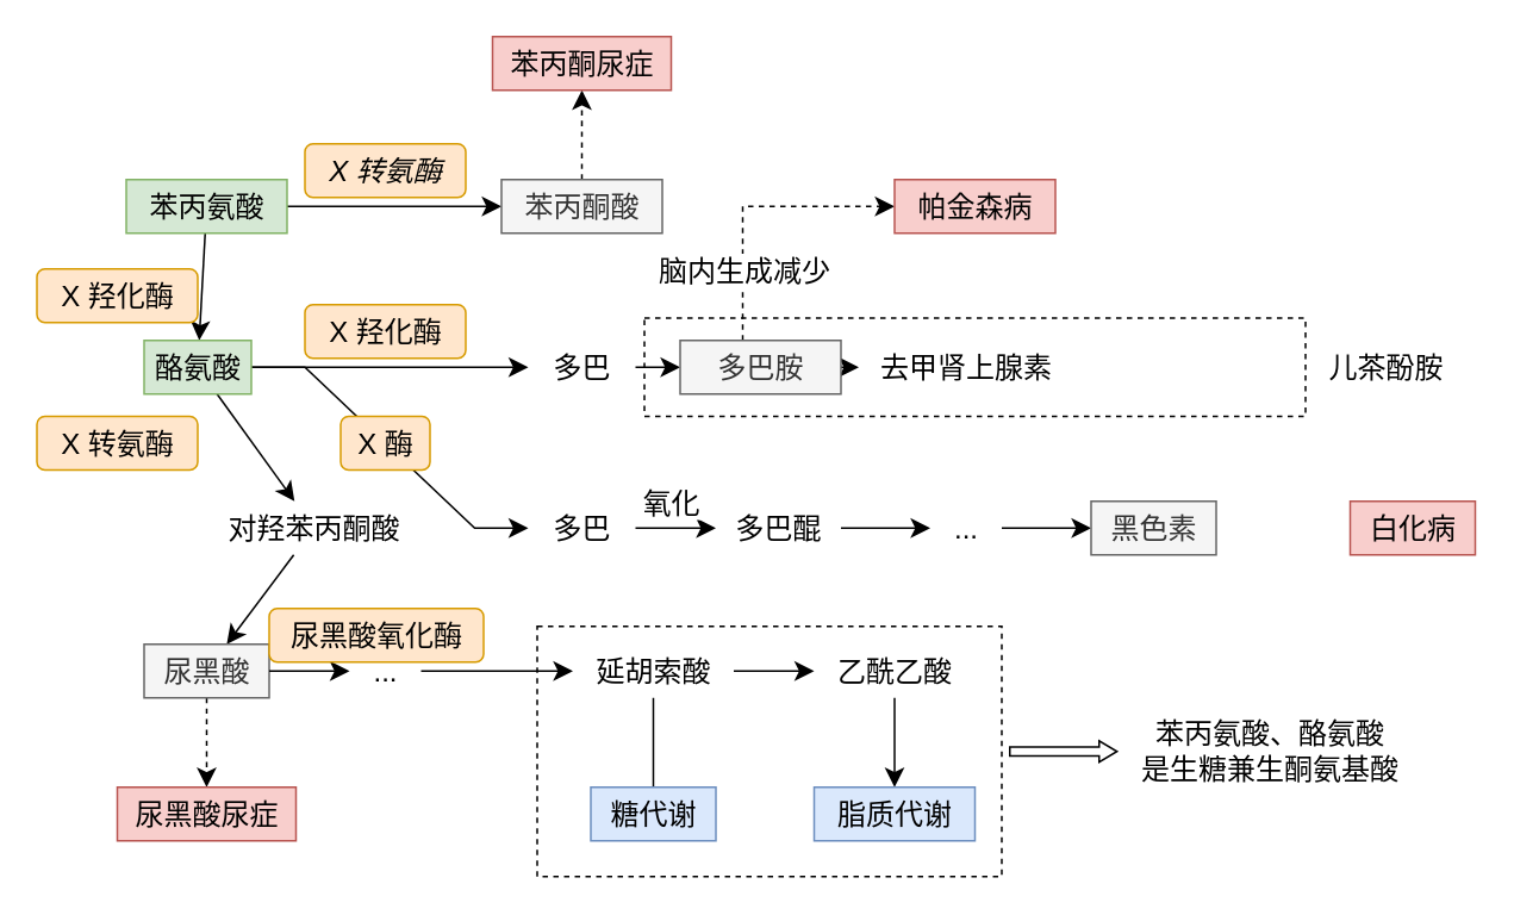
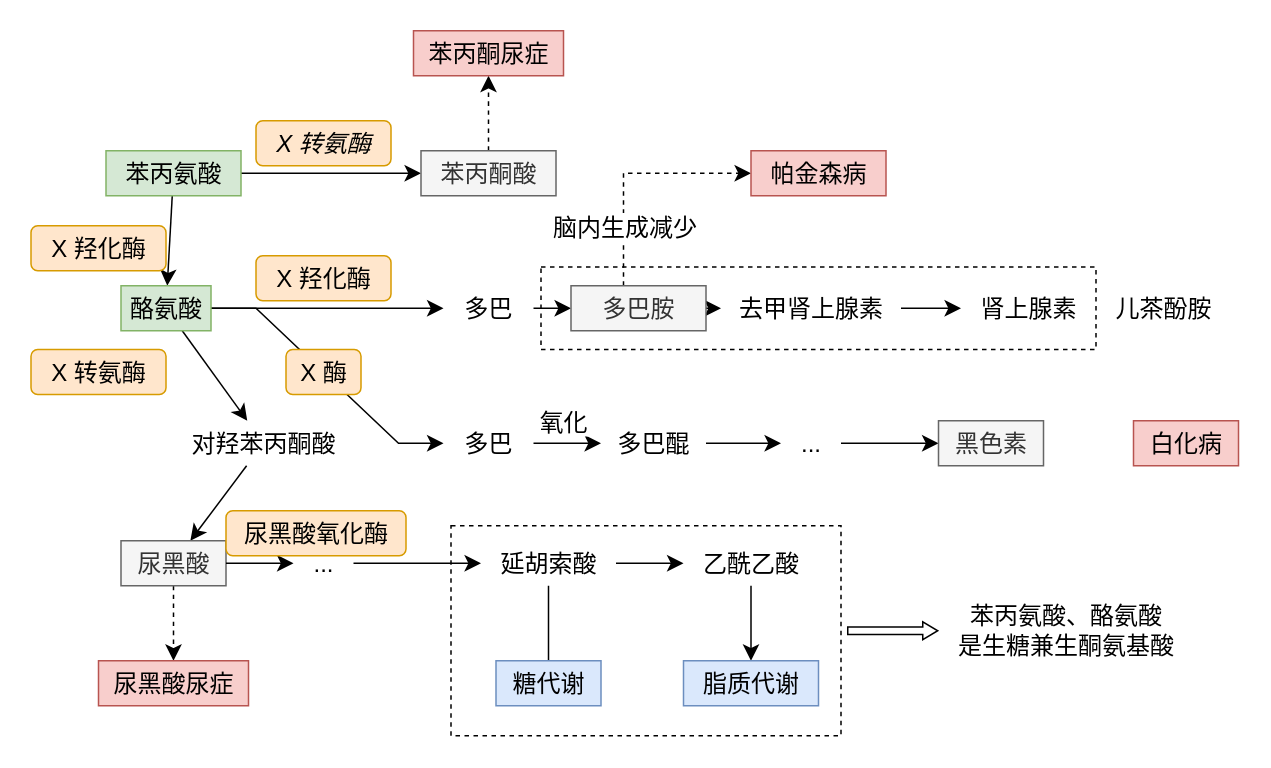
  <mxCell id="0" />
  <mxCell id="1" parent="0" />
  <mxCell id="2" style="edgeStyle=none;curved=1;rounded=0;orthogonalLoop=1;jettySize=auto;html=1;fontSize=12;shape=flexArrow;startSize=2;width=5;endSize=3;endWidth=6;startArrow=none;startFill=0;sourcePerimeterSpacing=4;" parent="1" source="3" target="55" edge="1"><mxGeometry relative="1" as="geometry" /></mxCell>
  <mxCell id="3" value="" style="rounded=0;whiteSpace=wrap;html=1;fontSize=16;fillColor=none;dashed=1;" parent="1" vertex="1"><mxGeometry x="300" y="350" width="260" height="140" as="geometry" /></mxCell>
  <mxCell id="4" value="" style="rounded=0;whiteSpace=wrap;html=1;fontSize=16;fillColor=none;dashed=1;" parent="1" vertex="1"><mxGeometry x="360" y="177.5" width="370" height="55" as="geometry" /></mxCell>
  <mxCell id="5" value="" style="edgeStyle=none;curved=1;rounded=0;orthogonalLoop=1;jettySize=auto;html=1;fontSize=12;startSize=8;endSize=8;" parent="1" source="7" target="9" edge="1"><mxGeometry relative="1" as="geometry" /></mxCell>
  <mxCell id="6" value="" style="edgeStyle=none;curved=1;rounded=0;orthogonalLoop=1;jettySize=auto;html=1;fontSize=12;startSize=8;endSize=8;" parent="1" source="7" target="14" edge="1"><mxGeometry relative="1" as="geometry" /></mxCell>
  <mxCell id="7" value="苯丙氨酸" style="text;html=1;align=center;verticalAlign=middle;resizable=0;points=[];autosize=1;strokeColor=#82b366;fillColor=#d5e8d4;fontSize=16;" parent="1" vertex="1"><mxGeometry x="70" y="100" width="90" height="30" as="geometry" /></mxCell>
  <mxCell id="8" value="" style="edgeStyle=none;curved=1;rounded=0;orthogonalLoop=1;jettySize=auto;html=1;fontSize=12;startSize=8;endSize=8;dashed=1;endArrow=classic;endFill=1;" parent="1" source="9" target="15" edge="1"><mxGeometry relative="1" as="geometry" /></mxCell>
  <mxCell id="9" value="苯丙酮酸" style="text;html=1;align=center;verticalAlign=middle;resizable=0;points=[];autosize=1;strokeColor=#666666;fillColor=#f5f5f5;fontSize=16;fontColor=#333333;" parent="1" vertex="1"><mxGeometry x="280" y="100" width="90" height="30" as="geometry" /></mxCell>
  <mxCell id="10" value="X 转氨酶" style="text;html=1;align=center;verticalAlign=middle;resizable=0;points=[];autosize=1;strokeColor=#d79b00;fillColor=#ffe6cc;fontSize=16;rounded=1;fontStyle=2" parent="1" vertex="1"><mxGeometry x="170" y="80" width="90" height="30" as="geometry" /></mxCell>
  <mxCell id="11" value="" style="edgeStyle=none;curved=1;rounded=0;orthogonalLoop=1;jettySize=auto;html=1;fontSize=12;startSize=8;endSize=8;" parent="1" source="14" target="17" edge="1"><mxGeometry relative="1" as="geometry" /></mxCell>
  <mxCell id="12" style="edgeStyle=entityRelationEdgeStyle;rounded=0;orthogonalLoop=1;jettySize=auto;html=1;fontSize=12;startSize=8;endSize=8;" parent="1" source="14" target="29" edge="1"><mxGeometry relative="1" as="geometry" /></mxCell>
  <mxCell id="13" value="" style="edgeStyle=none;curved=1;rounded=0;orthogonalLoop=1;jettySize=auto;html=1;fontSize=12;startSize=8;endSize=8;" parent="1" source="14" target="35" edge="1"><mxGeometry relative="1" as="geometry" /></mxCell>
  <mxCell id="14" value="酪氨酸" style="text;html=1;align=center;verticalAlign=middle;resizable=0;points=[];autosize=1;strokeColor=#82b366;fillColor=#d5e8d4;fontSize=16;" parent="1" vertex="1"><mxGeometry x="80" y="190" width="60" height="30" as="geometry" /></mxCell>
  <mxCell id="15" value="苯丙酮尿症" style="text;html=1;align=center;verticalAlign=middle;resizable=0;points=[];autosize=1;fontSize=16;fillColor=#f8cecc;strokeColor=#b85450;" parent="1" vertex="1"><mxGeometry x="275" y="20" width="100" height="30" as="geometry" /></mxCell>
  <mxCell id="16" value="" style="edgeStyle=none;curved=1;rounded=0;orthogonalLoop=1;jettySize=auto;html=1;fontSize=12;startSize=8;endSize=8;" parent="1" source="17" target="23" edge="1"><mxGeometry relative="1" as="geometry" /></mxCell>
  <mxCell id="17" value="多巴" style="text;html=1;align=center;verticalAlign=middle;resizable=0;points=[];autosize=1;fontSize=16;" parent="1" vertex="1"><mxGeometry x="295" y="190" width="60" height="30" as="geometry" /></mxCell>
  <mxCell id="18" value="X 羟化酶" style="text;html=1;align=center;verticalAlign=middle;resizable=0;points=[];autosize=1;strokeColor=#d79b00;fillColor=#ffe6cc;fontSize=16;rounded=1;" parent="1" vertex="1"><mxGeometry x="170" y="170" width="90" height="30" as="geometry" /></mxCell>
  <mxCell id="19" value="X 羟化酶" style="text;html=1;align=center;verticalAlign=middle;resizable=0;points=[];autosize=1;strokeColor=#d79b00;fillColor=#ffe6cc;fontSize=16;rounded=1;" parent="1" vertex="1"><mxGeometry x="20" y="150" width="90" height="30" as="geometry" /></mxCell>
  <mxCell id="20" value="" style="edgeStyle=none;curved=1;rounded=0;orthogonalLoop=1;jettySize=auto;html=1;fontSize=12;startSize=8;endSize=8;" parent="1" source="23" target="25" edge="1"><mxGeometry relative="1" as="geometry" /></mxCell>
  <mxCell id="21" style="edgeStyle=orthogonalEdgeStyle;rounded=0;orthogonalLoop=1;jettySize=auto;html=1;fontSize=12;startSize=8;endSize=8;dashed=1;" parent="1" source="23" target="49" edge="1"><mxGeometry relative="1" as="geometry"><mxPoint x="520" y="110" as="targetPoint" /><Array as="points"><mxPoint x="415" y="115" /></Array></mxGeometry></mxCell>
  <mxCell id="22" value="脑内生成减少" style="edgeLabel;html=1;align=center;verticalAlign=middle;resizable=0;points=[];fontSize=16;" parent="21" vertex="1" connectable="0"><mxGeometry x="-0.101" relative="1" as="geometry"><mxPoint y="32" as="offset" /></mxGeometry></mxCell>
  <mxCell id="23" value="多巴胺" style="text;html=1;align=center;verticalAlign=middle;resizable=0;points=[];autosize=1;fontSize=16;fillColor=#f5f5f5;fontColor=#333333;strokeColor=#666666;" parent="1" vertex="1"><mxGeometry x="380" y="190" width="90" height="30" as="geometry" /></mxCell>
+ <mxCell id="24" value="" style="edgeStyle=none;curved=1;rounded=0;orthogonalLoop=1;jettySize=auto;html=1;fontSize=12;startSize=8;endSize=8;" parent="1" source="25" target="26" edge="1"><mxGeometry relative="1" as="geometry" /></mxCell>
  <mxCell id="25" value="去甲肾上腺素" style="text;html=1;align=center;verticalAlign=middle;resizable=0;points=[];autosize=1;fontSize=16;" parent="1" vertex="1"><mxGeometry x="480" y="190" width="120" height="30" as="geometry" /></mxCell>
+ <mxCell id="26" value="肾上腺素" style="text;html=1;align=center;verticalAlign=middle;resizable=0;points=[];autosize=1;fontSize=16;" parent="1" vertex="1"><mxGeometry x="640" y="190" width="90" height="30" as="geometry" /></mxCell>
  <mxCell id="27" value="" style="edgeStyle=none;curved=1;rounded=0;orthogonalLoop=1;jettySize=auto;html=1;fontSize=12;startSize=8;endSize=8;" parent="1" source="29" target="32" edge="1"><mxGeometry relative="1" as="geometry" /></mxCell>
  <mxCell id="28" value="氧化" style="edgeLabel;html=1;align=center;verticalAlign=middle;resizable=0;points=[];fontSize=16;" parent="27" vertex="1" connectable="0"><mxGeometry x="-0.218" y="4" relative="1" as="geometry"><mxPoint x="1" y="-11" as="offset" /></mxGeometry></mxCell>
  <mxCell id="29" value="多巴" style="text;html=1;align=center;verticalAlign=middle;resizable=0;points=[];autosize=1;strokeColor=none;fillColor=none;fontSize=16;" parent="1" vertex="1"><mxGeometry x="295" y="280" width="60" height="30" as="geometry" /></mxCell>
  <mxCell id="30" value="X 酶" style="text;html=1;align=center;verticalAlign=middle;resizable=0;points=[];autosize=1;strokeColor=#d79b00;fillColor=#ffe6cc;fontSize=16;rounded=1;" parent="1" vertex="1"><mxGeometry x="190" y="232.5" width="50" height="30" as="geometry" /></mxCell>
  <mxCell id="31" value="" style="edgeStyle=none;curved=1;rounded=0;orthogonalLoop=1;jettySize=auto;html=1;fontSize=12;startSize=8;endSize=8;" parent="1" source="52" target="33" edge="1"><mxGeometry relative="1" as="geometry" /></mxCell>
  <mxCell id="32" value="多巴醌" style="text;html=1;align=center;verticalAlign=middle;resizable=0;points=[];autosize=1;strokeColor=none;fillColor=none;fontSize=16;" parent="1" vertex="1"><mxGeometry x="400" y="280" width="70" height="30" as="geometry" /></mxCell>
- <mxCell id="33" value="黑色素" style="text;html=1;align=center;verticalAlign=middle;resizable=0;points=[];autosize=1;strokeColor=#666666;fillColor=#f5f5f5;fontSize=16;fontColor=#333333;" parent="1" vertex="1"><mxGeometry x="610" y="280" width="70" height="30" as="geometry" /></mxCell>
+ <mxCell id="33" value="黑色素" style="text;html=1;align=center;verticalAlign=middle;resizable=0;points=[];autosize=1;strokeColor=#666666;fillColor=#f5f5f5;fontSize=16;fontColor=#333333;" parent="1" vertex="1"><mxGeometry x="625" y="280" width="70" height="30" as="geometry" /></mxCell>
  <mxCell id="34" value="" style="edgeStyle=none;curved=1;rounded=0;orthogonalLoop=1;jettySize=auto;html=1;fontSize=12;startSize=8;endSize=8;" parent="1" source="35" target="39" edge="1"><mxGeometry relative="1" as="geometry" /></mxCell>
  <mxCell id="35" value="对羟苯丙酮酸" style="text;html=1;align=center;verticalAlign=middle;resizable=0;points=[];autosize=1;fontSize=16;" parent="1" vertex="1"><mxGeometry x="115" y="280" width="120" height="30" as="geometry" /></mxCell>
  <mxCell id="36" value="X 转氨酶" style="text;html=1;align=center;verticalAlign=middle;resizable=0;points=[];autosize=1;strokeColor=#d79b00;fillColor=#ffe6cc;fontSize=16;rounded=1;" parent="1" vertex="1"><mxGeometry x="20" y="232.5" width="90" height="30" as="geometry" /></mxCell>
  <mxCell id="37" value="" style="edgeStyle=none;curved=1;rounded=0;orthogonalLoop=1;jettySize=auto;html=1;fontSize=12;startSize=8;endSize=8;" parent="1" source="44" target="42" edge="1"><mxGeometry relative="1" as="geometry" /></mxCell>
  <mxCell id="38" value="" style="edgeStyle=none;curved=1;rounded=0;orthogonalLoop=1;jettySize=auto;html=1;fontSize=12;startSize=8;endSize=8;dashed=1;endArrow=classic;endFill=1;" parent="1" source="39" target="47" edge="1"><mxGeometry relative="1" as="geometry" /></mxCell>
  <mxCell id="39" value="尿黑酸" style="text;html=1;align=center;verticalAlign=middle;resizable=0;points=[];autosize=1;fontSize=16;fillColor=#f5f5f5;fontColor=#333333;strokeColor=#666666;" parent="1" vertex="1"><mxGeometry x="80" y="360" width="70" height="30" as="geometry" /></mxCell>
  <mxCell id="40" value="" style="edgeStyle=none;curved=1;rounded=0;orthogonalLoop=1;jettySize=auto;html=1;fontSize=12;startSize=8;endSize=8;" parent="1" source="42" target="46" edge="1"><mxGeometry relative="1" as="geometry" /></mxCell>
  <mxCell id="41" value="" style="edgeStyle=none;curved=1;rounded=0;orthogonalLoop=1;jettySize=auto;html=1;fontSize=12;startSize=8;endSize=8;endArrow=none;" parent="1" source="42" target="53" edge="1"><mxGeometry relative="1" as="geometry" /></mxCell>
  <mxCell id="42" value="延胡索酸" style="text;html=1;align=center;verticalAlign=middle;resizable=0;points=[];autosize=1;fontSize=16;" parent="1" vertex="1"><mxGeometry x="320" y="360" width="90" height="30" as="geometry" /></mxCell>
  <mxCell id="43" value="" style="edgeStyle=none;curved=1;rounded=0;orthogonalLoop=1;jettySize=auto;html=1;fontSize=12;startSize=8;endSize=8;" parent="1" source="39" target="44" edge="1"><mxGeometry relative="1" as="geometry"><mxPoint x="150" y="375" as="sourcePoint" /><mxPoint x="280" y="375" as="targetPoint" /></mxGeometry></mxCell>
  <mxCell id="44" value="..." style="text;html=1;align=center;verticalAlign=middle;resizable=0;points=[];autosize=1;strokeColor=none;fillColor=none;fontSize=16;" parent="1" vertex="1"><mxGeometry x="195" y="360" width="40" height="30" as="geometry" /></mxCell>
  <mxCell id="45" value="" style="edgeStyle=none;curved=1;rounded=0;orthogonalLoop=1;jettySize=auto;html=1;fontSize=12;startSize=8;endSize=8;" parent="1" source="46" target="54" edge="1"><mxGeometry relative="1" as="geometry" /></mxCell>
  <mxCell id="46" value="乙酰乙酸" style="text;html=1;align=center;verticalAlign=middle;resizable=0;points=[];autosize=1;fontSize=16;" parent="1" vertex="1"><mxGeometry x="455" y="360" width="90" height="30" as="geometry" /></mxCell>
  <mxCell id="47" value="尿黑酸尿症" style="text;html=1;align=center;verticalAlign=middle;resizable=0;points=[];autosize=1;fontSize=16;fillColor=#f8cecc;strokeColor=#b85450;" parent="1" vertex="1"><mxGeometry x="65" y="440" width="100" height="30" as="geometry" /></mxCell>
  <mxCell id="48" value="白化病" style="text;html=1;align=center;verticalAlign=middle;resizable=0;points=[];autosize=1;strokeColor=#b85450;fillColor=#f8cecc;fontSize=16;" parent="1" vertex="1"><mxGeometry x="755" y="280" width="70" height="30" as="geometry" /></mxCell>
  <mxCell id="49" value="帕金森病" style="text;html=1;align=center;verticalAlign=middle;resizable=0;points=[];autosize=1;strokeColor=#b85450;fillColor=#f8cecc;fontSize=16;" parent="1" vertex="1"><mxGeometry x="500" y="100" width="90" height="30" as="geometry" /></mxCell>
  <mxCell id="50" value="儿茶酚胺" style="text;html=1;align=center;verticalAlign=middle;resizable=0;points=[];autosize=1;strokeColor=none;fillColor=none;fontSize=16;" parent="1" vertex="1"><mxGeometry x="730" y="190" width="90" height="30" as="geometry" /></mxCell>
  <mxCell id="51" value="" style="edgeStyle=none;curved=1;rounded=0;orthogonalLoop=1;jettySize=auto;html=1;fontSize=12;startSize=8;endSize=8;" parent="1" source="32" target="52" edge="1"><mxGeometry relative="1" as="geometry"><mxPoint x="470" y="295" as="sourcePoint" /><mxPoint x="590" y="295" as="targetPoint" /></mxGeometry></mxCell>
  <mxCell id="52" value="..." style="text;html=1;align=center;verticalAlign=middle;resizable=0;points=[];autosize=1;strokeColor=none;fillColor=none;fontSize=16;" parent="1" vertex="1"><mxGeometry x="520" y="280" width="40" height="30" as="geometry" /></mxCell>
  <mxCell id="53" value="糖代谢" style="text;html=1;align=center;verticalAlign=middle;resizable=0;points=[];autosize=1;fontSize=16;fillColor=#dae8fc;strokeColor=#6c8ebf;" parent="1" vertex="1"><mxGeometry x="330" y="440" width="70" height="30" as="geometry" /></mxCell>
  <mxCell id="54" value="脂质代谢" style="text;html=1;align=center;verticalAlign=middle;resizable=0;points=[];autosize=1;fontSize=16;fillColor=#dae8fc;strokeColor=#6c8ebf;" parent="1" vertex="1"><mxGeometry x="455" y="440" width="90" height="30" as="geometry" /></mxCell>
  <mxCell id="55" value="苯丙氨酸、酪氨酸&lt;br&gt;是生糖兼生酮氨基酸" style="text;html=1;align=center;verticalAlign=middle;resizable=0;points=[];autosize=1;strokeColor=none;fillColor=none;fontSize=16;" parent="1" vertex="1"><mxGeometry x="625" y="395" width="170" height="50" as="geometry" /></mxCell>
  <mxCell id="56" value="尿黑酸氧化酶" style="text;html=1;align=center;verticalAlign=middle;resizable=0;points=[];autosize=1;strokeColor=#d79b00;fillColor=#ffe6cc;fontSize=16;rounded=1;" vertex="1" parent="1"><mxGeometry x="150" y="340" width="120" height="30" as="geometry" /></mxCell>
